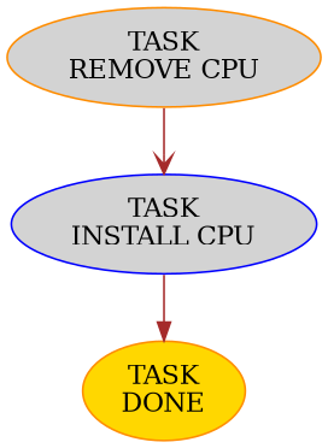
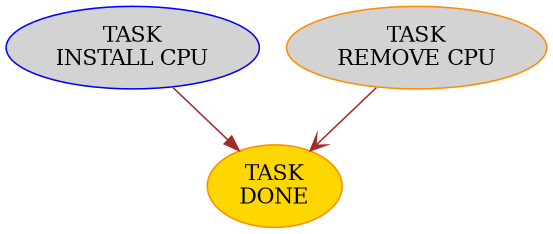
  digraph {
    node [color=darkorange fillcolor=lightgrey style=filled]
    edge [color=brown]
    "TASK\nINSTALL CPU" [color=blue]
    "TASK\nDONE" [fillcolor=gold]
    "TASK\nREMOVE CPU"
    "TASK\nINSTALL CPU" -> "TASK\nDONE" [arrowhead=normal]
-   "TASK\nREMOVE CPU" -> "TASK\nINSTALL CPU" [arrowhead=vee]
+   "TASK\nREMOVE CPU" -> "TASK\nDONE" [arrowhead=vee]
  }
